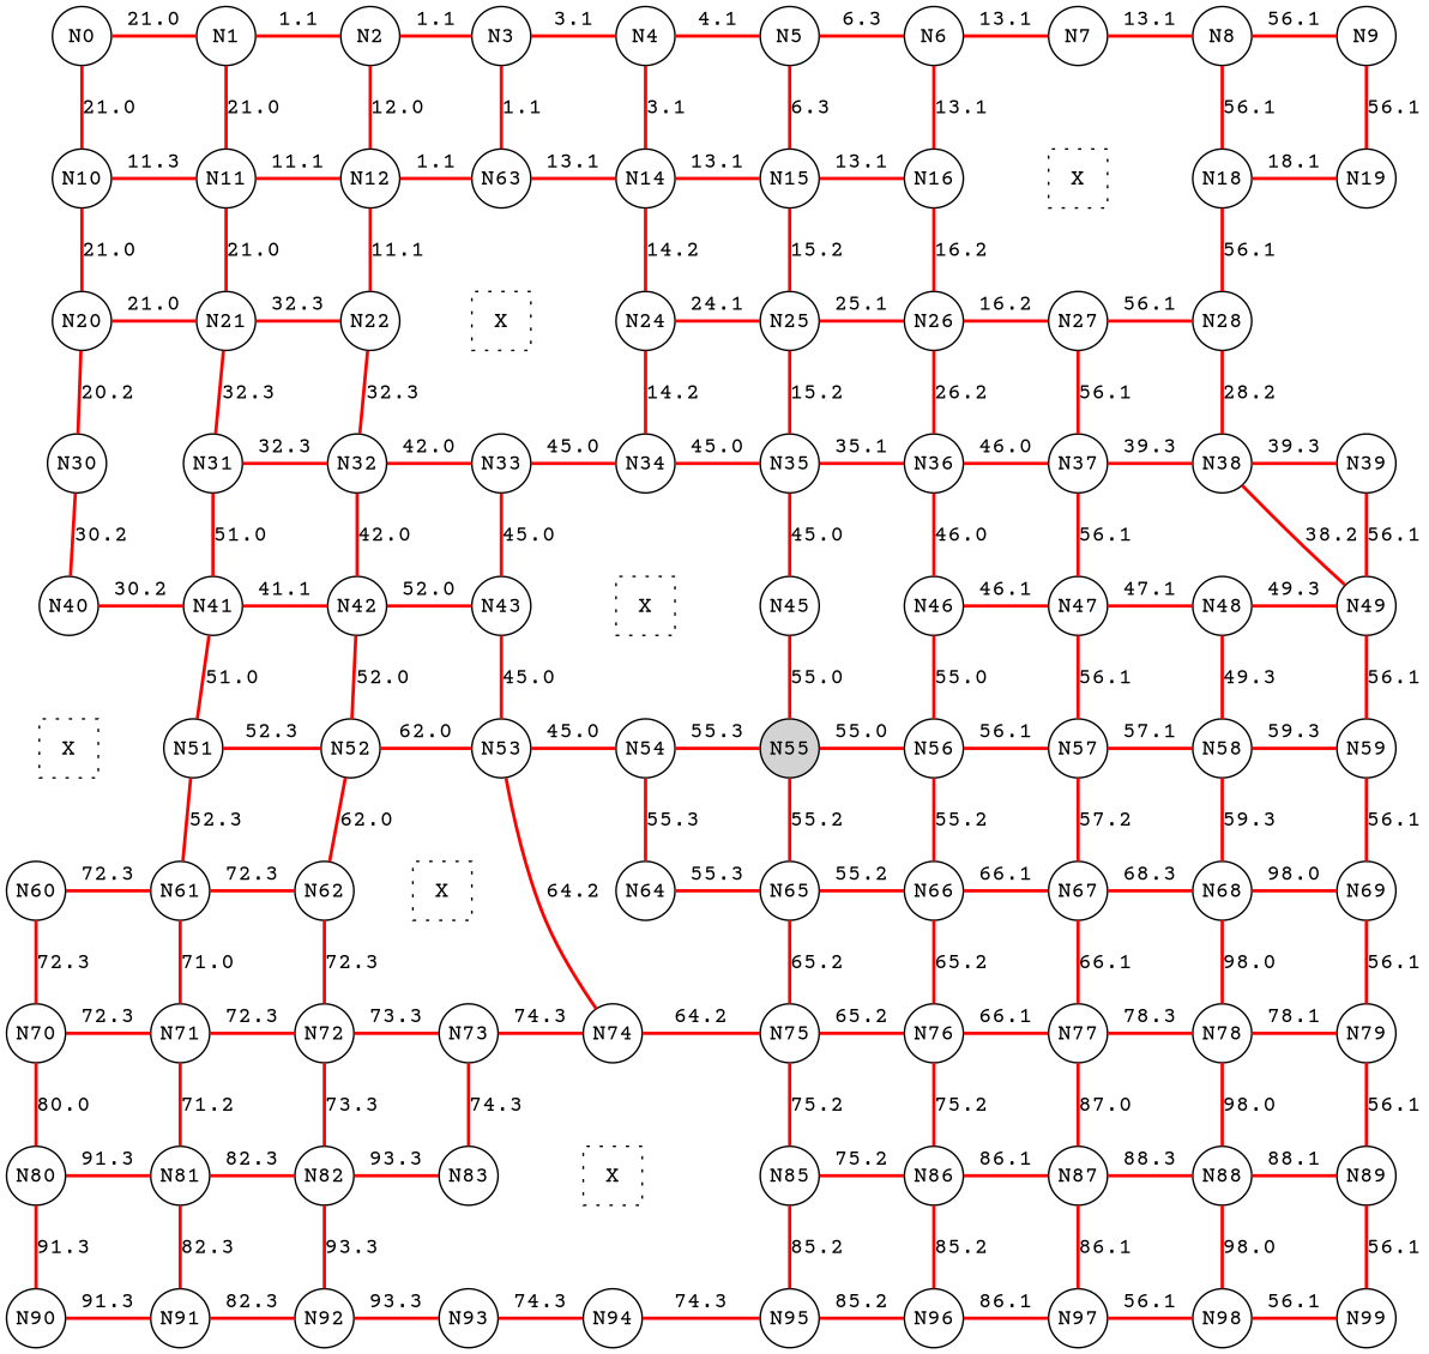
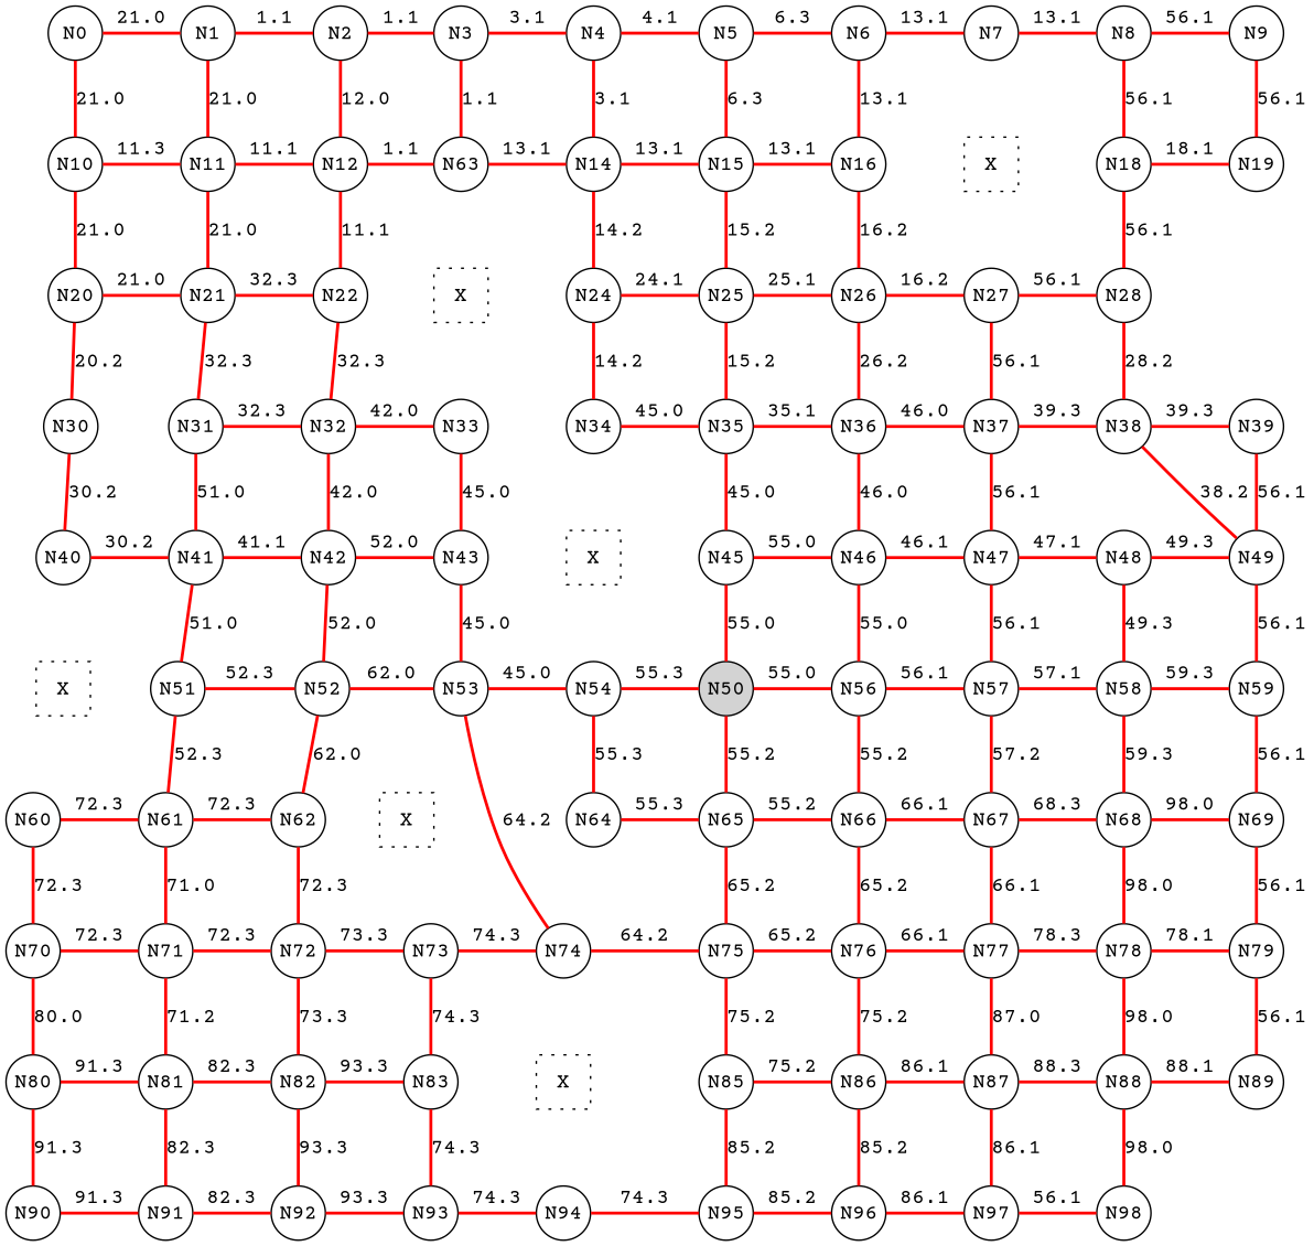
  digraph {
    fontname="Courier Prime"
    node [fixedsize=true fontname="Courier Prime" shape=circle]
    edge [color=red dir=none fontname="Courier Prime" style=bold]
    N0
    N1
    N2
    N3
    N4
    N5
    N6
    N7
    N8
    N9
    N10
    N11
    N12
    n14 [label=N63]
    N14
    N15
    N16
    n18 [label=X shape=square style=dotted]
    N18
    N19
    N20
    N21
    N22
    n24 [label=X shape=square style=dotted]
    N24
    N25
    N26
    N27
    N28
    N30
    N31
    N32
    N33
    N34
    N35
    N36
    N37
    N38
    N39
    N40
    N41
    N42
    N43
    n44 [label=X shape=square style=dotted]
    N45
    N46
    N47
    N48
    N49
    n50 [label=X shape=square style=dotted]
    N51
    N52
    N53
    N54
-   N55 [style=filled]
+   N55 [style=filled label=N50]
    N56
    N57
    N58
    N59
    N60
    N61
    N62
    n63 [label=X shape=square style=dotted]
    N64
    N65
    N66
    N67
    N68
    N69
    N70
    N71
    N72
    N73
    N74
    N75
    N76
    N77
    N78
    N79
    N80
    N81
    N82
    N83
    n84 [label=X shape=square style=dotted]
    N85
    N86
    N87
    N88
    N89
    N90
    N91
    N92
    N93
    N94
    N95
    N96
    N97
    N98
-   N99
    subgraph sub_1 {
      rank=same
      N0
      N1
      N2
      N3
      N4
      N5
      N6
      N7
      N8
      N9
    }
    subgraph sub_2 {
      rank=same
      N10
      N11
      N12
      n14
      N14
      N15
      N16
      n18
      N18
      N19
    }
    subgraph sub_3 {
      rank=same
      N20
      N21
      N22
      n24
      N24
      N25
      N26
      N27
      N28
    }
    subgraph sub_4 {
      rank=same
      N30
      N31
      N32
      N33
      N34
      N35
      N36
      N37
      N38
      N39
    }
    subgraph sub_5 {
      rank=same
      N40
      N41
      N42
      N43
      n44
      N45
      N46
      N47
      N48
      N49
    }
    subgraph sub_6 {
      rank=same
      n50
      N51
      N52
      N53
      N54
      N55
      N56
      N57
      N58
      N59
    }
    subgraph sub_7 {
      rank=same
      N60
      N61
      N62
      n63
      N64
      N65
      N66
      N67
      N68
      N69
    }
    subgraph sub_8 {
      rank=same
      N70
      N71
      N72
      N73
      N74
      N75
      N76
      N77
      N78
      N79
    }
    subgraph sub_9 {
      rank=same
      N80
      N81
      N82
      N83
      n84
      N85
      N86
      N87
      N88
      N89
    }
    subgraph sub_10 {
      rank=same
      N90
      N91
      N92
      N93
      N94
      N95
      N96
      N97
      N98
-     N99
    }
    N0 -> N1 [label=21.0]
    N0 -> N10 [label=21.0]
    N1 -> N2 [label=1.1]
    N1 -> N11 [label=21.0]
    N2 -> N3 [label=1.1]
    N2 -> N12 [label=12.0]
    N3 -> N4 [label=3.1]
    N3 -> n14 [label=1.1]
    N4 -> N5 [label=4.1]
    N4 -> N14 [label=3.1]
    N5 -> N6 [label=6.3]
    N5 -> N15 [label=6.3]
    N6 -> N7 [label=13.1]
    N6 -> N16 [label=13.1]
    N7 -> N8 [label=13.1]
    N7 -> n18 [label=" " style=invis color=""]
    N8 -> N9 [label=56.1]
    N8 -> N18 [label=56.1]
    N9 -> N19 [label=56.1]
    N10 -> N11 [label=11.3]
    N10 -> N20 [label=21.0]
    N11 -> N12 [label=11.1]
    N11 -> N21 [label=21.0]
    N12 -> n14 [label=1.1]
    N12 -> N22 [label=11.1]
    n14 -> N14 [label=13.1]
    n14 -> n24 [label=" " style=invis color=""]
    N14 -> N15 [label=13.1]
    N14 -> N24 [label=14.2]
    N15 -> N16 [label=13.1]
    N15 -> N25 [label=15.2]
    N16 -> n18 [label=" " style=invis color=""]
    N16 -> N26 [label=16.2]
    n18 -> N18 [label=" " style=invis color=""]
    n18 -> N27 [label=" " style=invis color=""]
    N18 -> N19 [label=18.1]
    N18 -> N28 [label=56.1]
    N20 -> N21 [label=21.0]
    N20 -> N30 [label=20.2]
    N21 -> N22 [label=32.3]
    N21 -> N31 [label=32.3]
    N22 -> n24 [label=" " style=invis color=""]
    N22 -> N32 [label=32.3]
    n24 -> N24 [label=" " style=invis color=""]
    n24 -> N33 [label=" " style=invis color=""]
    N24 -> N25 [label=24.1]
    N24 -> N34 [label=14.2]
    N25 -> N26 [label=25.1]
    N25 -> N35 [label=15.2]
    N26 -> N27 [label=16.2]
    N26 -> N36 [label=26.2]
    N27 -> N28 [label=56.1]
    N27 -> N37 [label=56.1]
    N28 -> N38 [label=28.2]
    N30 -> N40 [label=30.2]
    N31 -> N32 [label=32.3]
    N31 -> N41 [label=51.0]
    N32 -> N33 [label=42.0]
    N32 -> N42 [label=42.0]
-   N33 -> N34 [label=45.0]
    N33 -> N43 [label=45.0]
    N34 -> N35 [label=45.0]
    N34 -> n44 [label=" " style=invis color=""]
    N35 -> N36 [label=35.1]
    N35 -> N45 [label=45.0]
    N36 -> N37 [label=46.0]
    N36 -> N46 [label=46.0]
    N37 -> N38 [label=39.3]
    N37 -> N47 [label=56.1]
    N38 -> N39 [label=39.3]
    N38 -> N49 [label=38.2]
    N39 -> N49 [label=56.1]
    N40 -> N41 [label=30.2]
    N40 -> n50 [label=" " style=invis color=""]
    N41 -> N42 [label=41.1]
    N41 -> N51 [label=51.0]
    N42 -> N43 [label=52.0]
    N42 -> N52 [label=52.0]
    N43 -> n44 [label=" " style=invis color=""]
    N43 -> N53 [label=45.0]
    n44 -> N45 [label=" " style=invis color=""]
    n44 -> N54 [label=" " style=invis color=""]
+   N45 -> N46 [label=55.0]
    N45 -> N55 [label=55.0]
    N46 -> N47 [label=46.1]
    N46 -> N56 [label=55.0]
    N47 -> N48 [label=47.1]
    N47 -> N57 [label=56.1]
    N48 -> N49 [label=49.3]
    N48 -> N58 [label=49.3]
    N49 -> N59 [label=56.1]
    n50 -> N51 [label=" " style=invis color=""]
    n50 -> N60 [label=" " style=invis color=""]
    N51 -> N52 [label=52.3]
    N51 -> N61 [label=52.3]
    N52 -> N53 [label=62.0]
    N52 -> N62 [label=62.0]
    N53 -> N54 [label=45.0]
    N53 -> n63 [label=" " style=invis color=""]
    N53 -> N74 [label=64.2]
    N54 -> N55 [label=55.3]
    N54 -> N64 [label=55.3]
    N55 -> N56 [label=55.0]
    N55 -> N65 [label=55.2]
    N56 -> N57 [label=56.1]
    N56 -> N66 [label=55.2]
    N57 -> N58 [label=57.1]
    N57 -> N67 [label=57.2]
    N58 -> N59 [label=59.3]
    N58 -> N68 [label=59.3]
    N59 -> N69 [label=56.1]
    N60 -> N61 [label=72.3]
    N60 -> N70 [label=72.3]
    N61 -> N62 [label=72.3]
    N61 -> N71 [label=71.0]
    N62 -> n63 [label=" " style=invis color=""]
    N62 -> N72 [label=72.3]
    n63 -> N64 [label=" " style=invis color=""]
    n63 -> N73 [label=" " style=invis color=""]
    N64 -> N65 [label=55.3]
    N65 -> N66 [label=55.2]
    N65 -> N75 [label=65.2]
    N66 -> N67 [label=66.1]
    N66 -> N76 [label=65.2]
    N67 -> N68 [label=68.3]
    N67 -> N77 [label=66.1]
    N68 -> N69 [label=98.0]
    N68 -> N78 [label=98.0]
    N69 -> N79 [label=56.1]
    N70 -> N71 [label=72.3]
    N70 -> N80 [label=80.0]
    N71 -> N72 [label=72.3]
    N71 -> N81 [label=71.2]
    N72 -> N73 [label=73.3]
    N72 -> N82 [label=73.3]
    N73 -> N74 [label=74.3]
    N73 -> N83 [label=74.3]
    N74 -> N75 [label=64.2]
    N74 -> n84 [label=" " style=invis color=""]
    N75 -> N76 [label=65.2]
    N75 -> N85 [label=75.2]
    N76 -> N77 [label=66.1]
    N76 -> N86 [label=75.2]
    N77 -> N78 [label=78.3]
    N77 -> N87 [label=87.0]
    N78 -> N79 [label=78.1]
    N78 -> N88 [label=98.0]
    N79 -> N89 [label=56.1]
    N80 -> N81 [label=91.3]
    N80 -> N90 [label=91.3]
    N81 -> N82 [label=82.3]
    N81 -> N91 [label=82.3]
    N82 -> N83 [label=93.3]
    N82 -> N92 [label=93.3]
    N83 -> n84 [label=" " style=invis color=""]
+   N83 -> N93 [label=74.3]
    n84 -> N85 [label=" " style=invis color=""]
    n84 -> N94 [label=" " style=invis color=""]
    N85 -> N86 [label=75.2]
    N85 -> N95 [label=85.2]
    N86 -> N87 [label=86.1]
    N86 -> N96 [label=85.2]
    N87 -> N88 [label=88.3]
    N87 -> N97 [label=86.1]
    N88 -> N89 [label=88.1]
    N88 -> N98 [label=98.0]
-   N89 -> N99 [label=56.1]
    N90 -> N91 [label=91.3]
    N91 -> N92 [label=82.3]
    N92 -> N93 [label=93.3]
    N93 -> N94 [label=74.3]
    N94 -> N95 [label=74.3]
    N95 -> N96 [label=85.2]
    N96 -> N97 [label=86.1]
    N97 -> N98 [label=56.1]
-   N98 -> N99 [label=56.1]
  }
